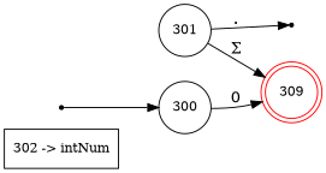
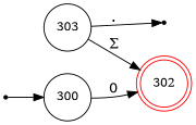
  digraph {
    rankdir=LR
    node [fontsize=12 shape=circle color=black]
-   n1 [label="302 -> intNum" shape=rectangle color=""]
    n2 [label=300]
-   n3 [color=red label=309 shape=doublecircle]
-   n4 [label=301]
+   n3 [color=red label=302 shape=doublecircle]
+   n4 [label=303]
    n5 [label=302 shape=point]
    n6 [label=302 shape=point]
    n2 -> n3 [label=0]
    n4 -> n3 [label="Σ"]
    n4 -> n5 [label="."]
    n6 -> n2
  }
